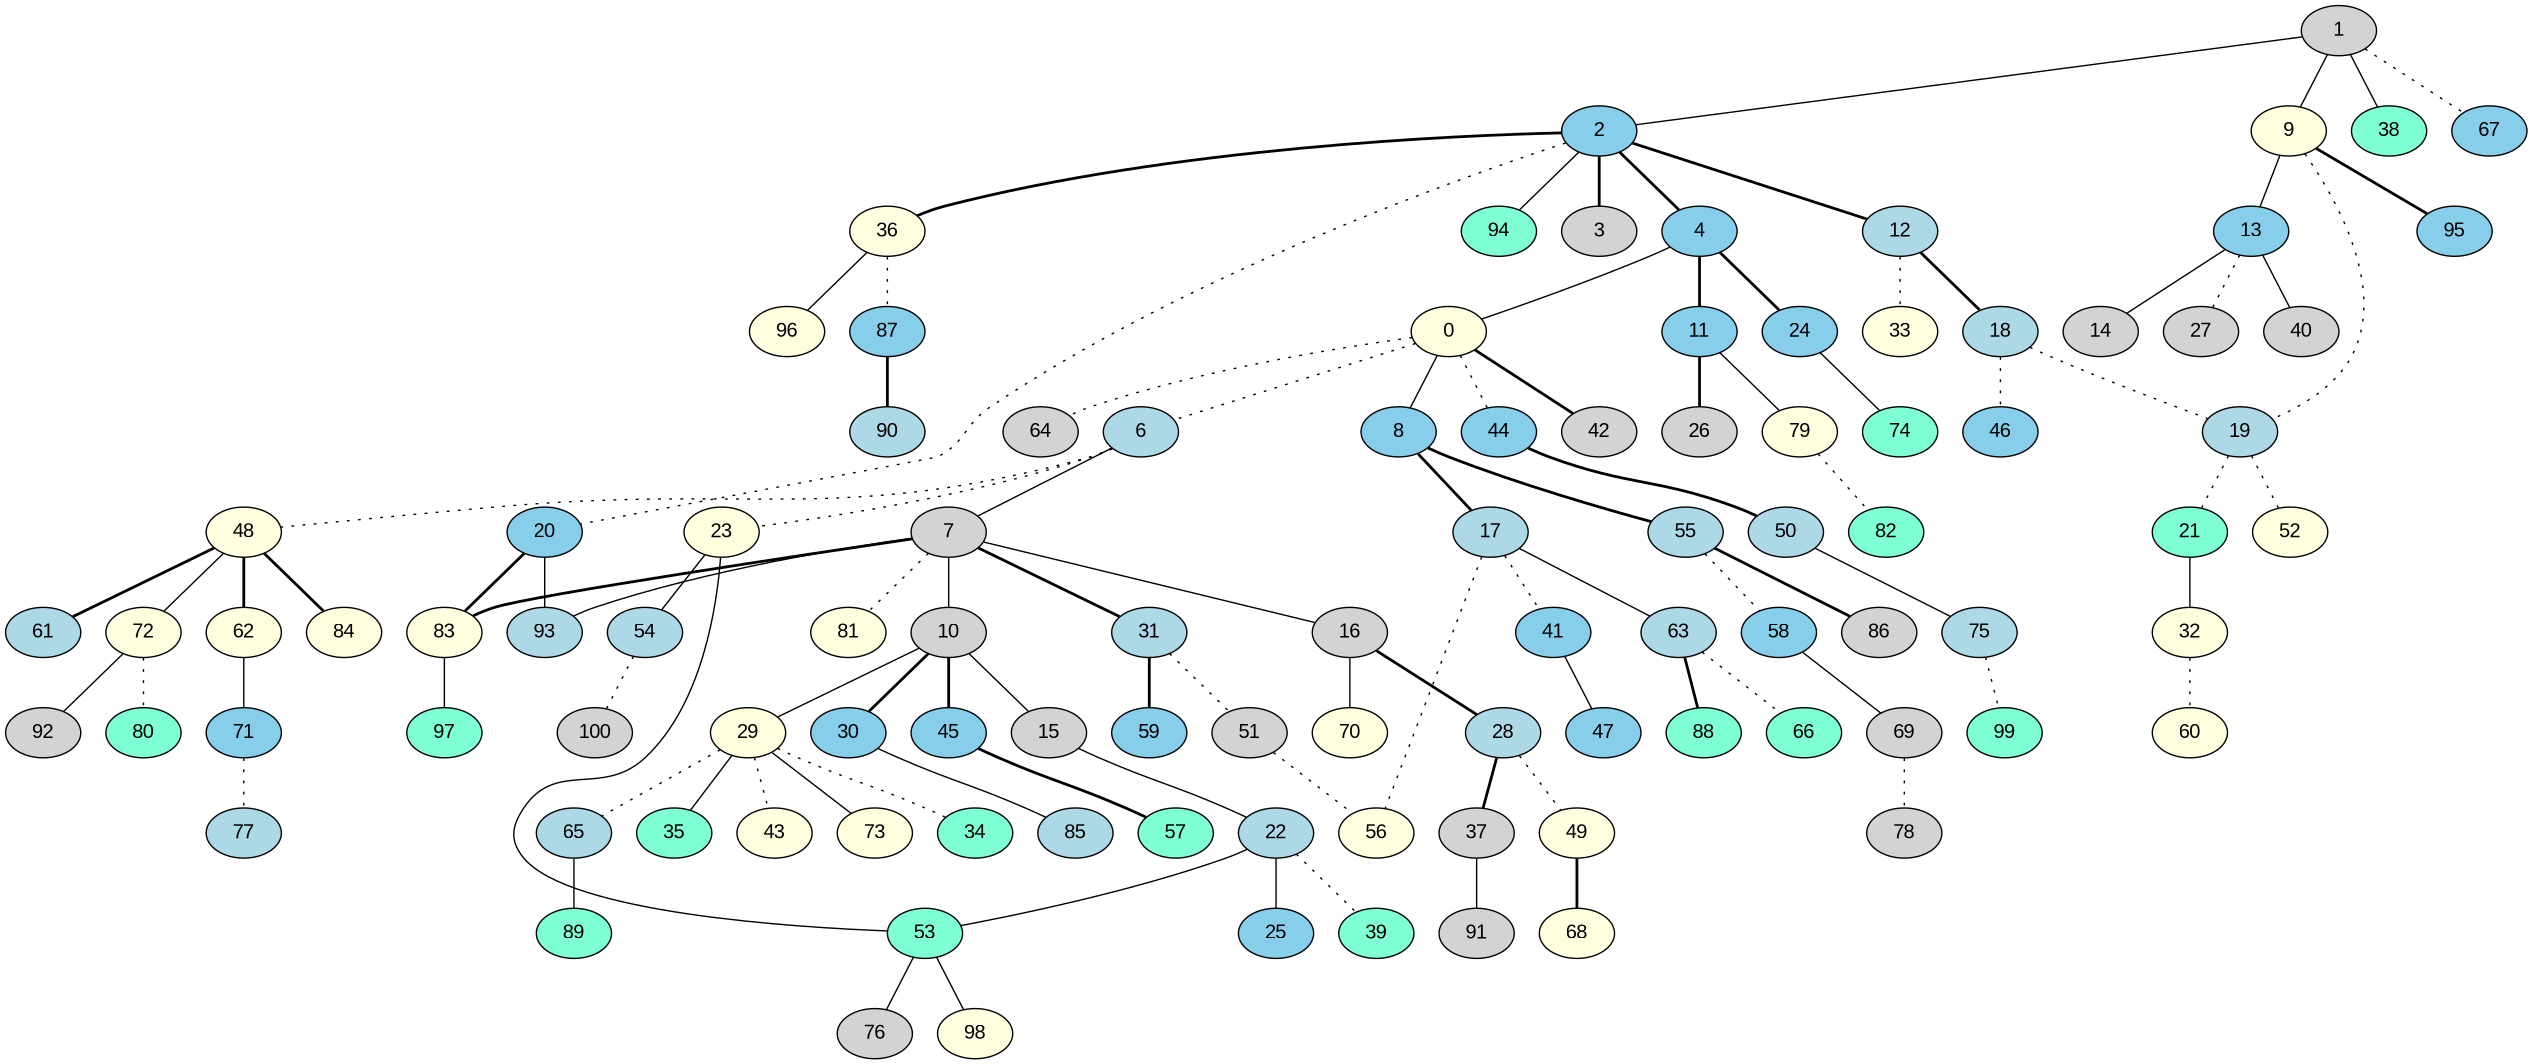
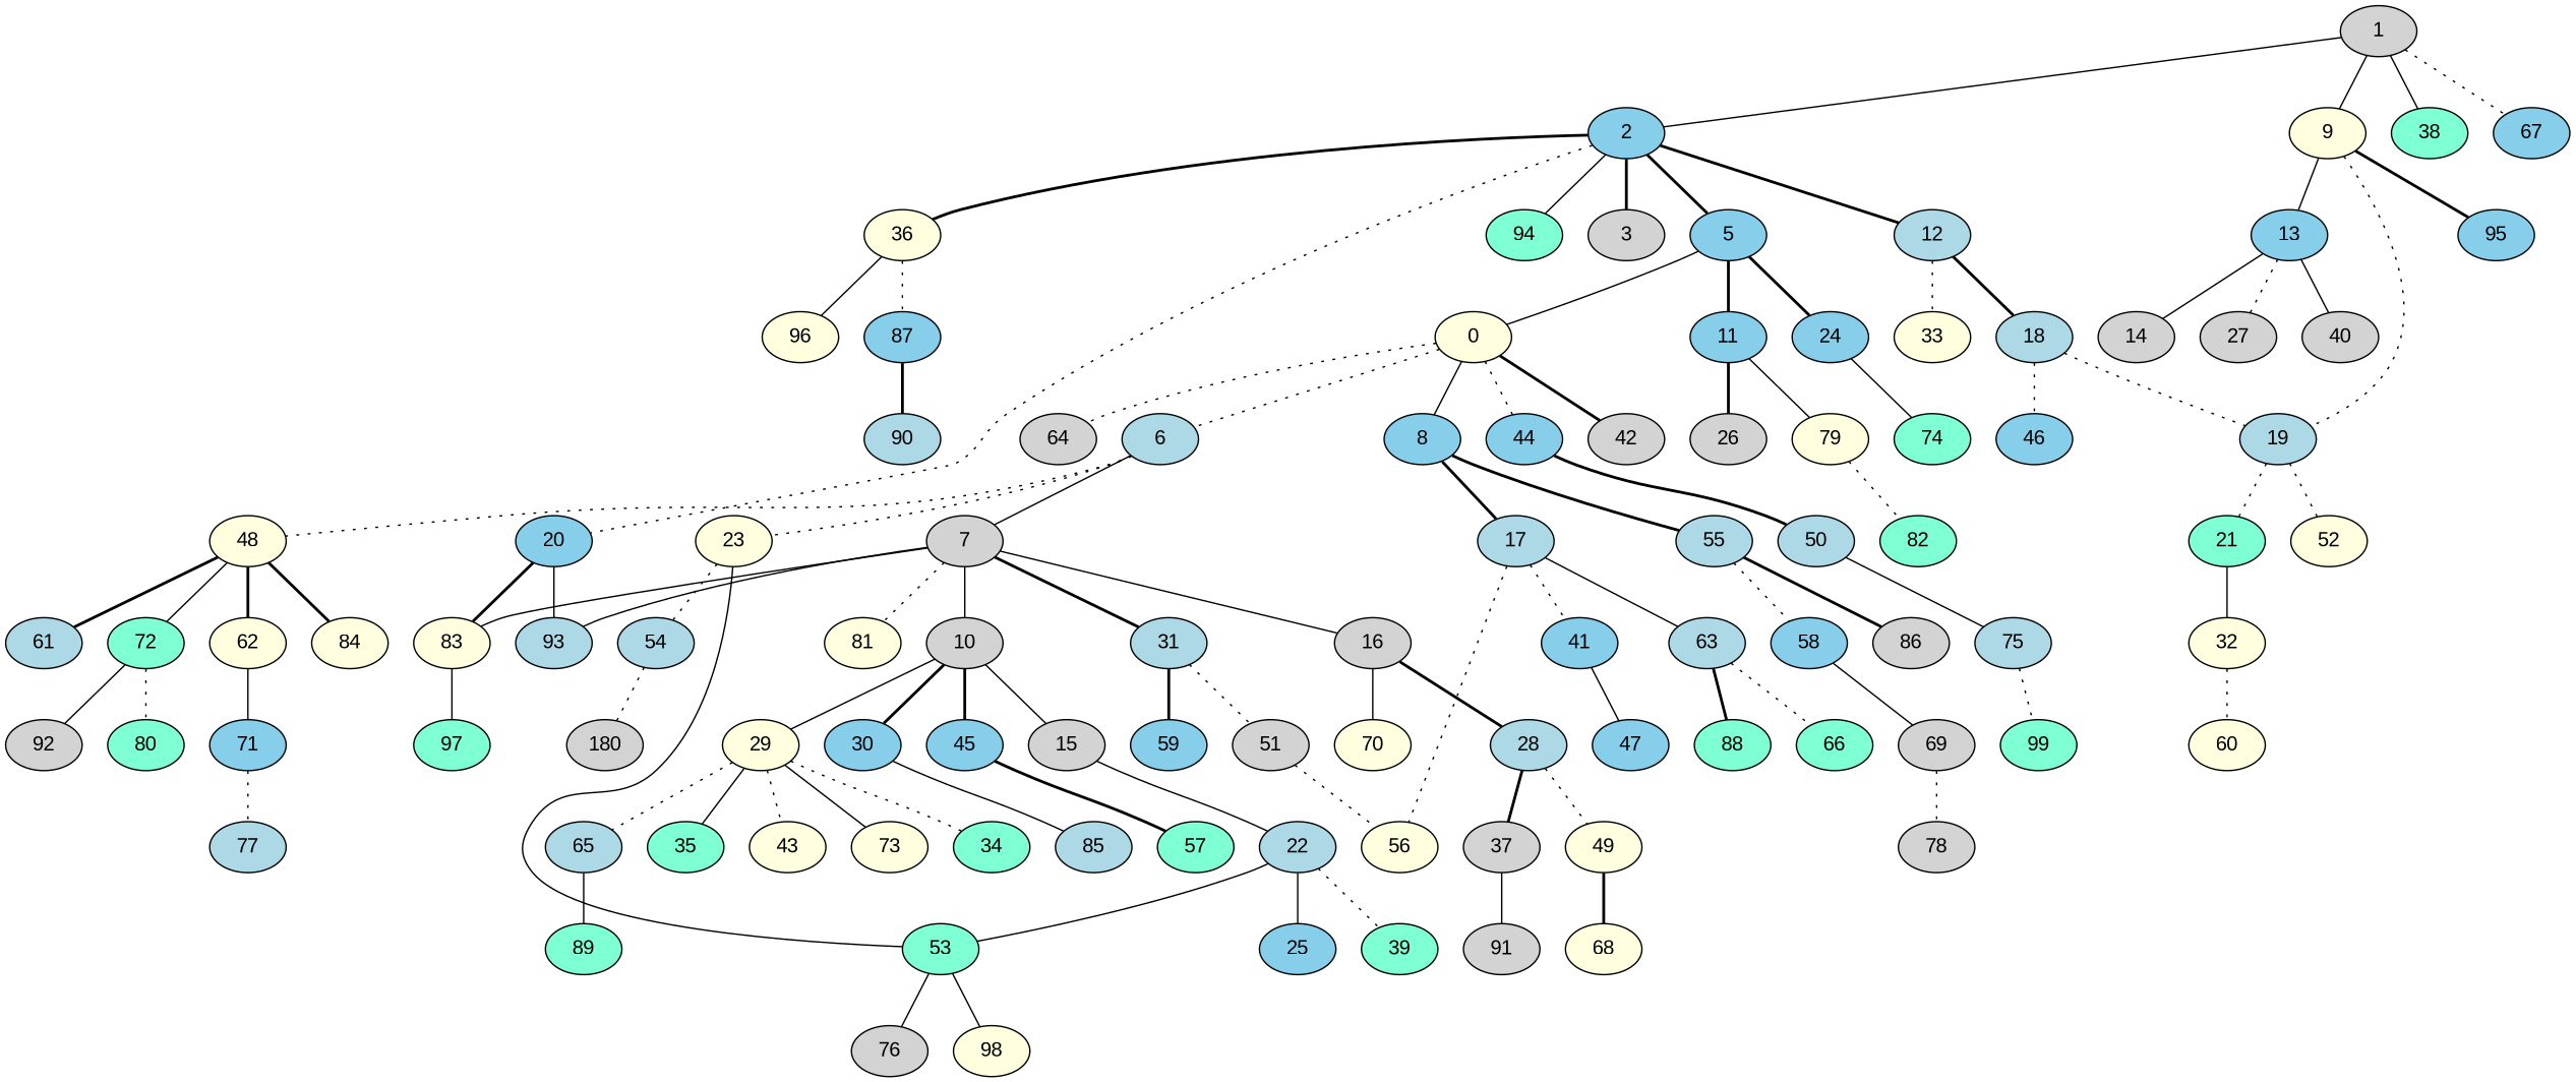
  graph {
    fontname="Liberation Sans"
    node [fillcolor=lightyellow fontname="Liberation Sans" style=filled]
    edge [fontname="Liberation Sans" style=solid]
    1 [fillcolor=lightgrey]
    2 [fillcolor=skyblue]
    9
    38 [fillcolor=aquamarine]
    67 [fillcolor=skyblue]
    3 [fillcolor=lightgrey]
-   4 [fillcolor=skyblue]
+   4 [fillcolor=skyblue label=5]
    12 [fillcolor=lightblue]
    20 [fillcolor=skyblue]
    36
    94 [fillcolor=aquamarine]
    13 [fillcolor=skyblue]
    19 [fillcolor=lightblue]
    95 [fillcolor=skyblue]
    n15 [label=0]
    11 [fillcolor=skyblue]
    24 [fillcolor=skyblue]
    18 [fillcolor=lightblue]
    33
    83
    93 [fillcolor=lightblue]
    87 [fillcolor=skyblue]
    96
    14 [fillcolor=lightgrey]
    27 [fillcolor=lightgrey]
    40 [fillcolor=lightgrey]
    21 [fillcolor=aquamarine]
    52
    6 [fillcolor=lightblue]
    8 [fillcolor=skyblue]
    42 [fillcolor=lightgrey]
    44 [fillcolor=skyblue]
    64 [fillcolor=lightgrey]
    26 [fillcolor=lightgrey]
    79
    74 [fillcolor=aquamarine]
    46 [fillcolor=skyblue]
    97 [fillcolor=aquamarine]
    90 [fillcolor=lightblue]
    7 [fillcolor=lightgrey]
    23
    48
    17 [fillcolor=lightblue]
    55 [fillcolor=lightblue]
    50 [fillcolor=lightblue]
    82 [fillcolor=aquamarine]
    10 [fillcolor=lightgrey]
    16 [fillcolor=lightgrey]
    31 [fillcolor=lightblue]
    81
    53 [fillcolor=aquamarine]
    54 [fillcolor=lightblue]
    61 [fillcolor=lightblue]
    62
-   72
+   72 [fillcolor=aquamarine]
    84
    41 [fillcolor=skyblue]
    56
    63 [fillcolor=lightblue]
    58 [fillcolor=skyblue]
    86 [fillcolor=lightgrey]
    75 [fillcolor=lightblue]
    15 [fillcolor=lightgrey]
    29
    30 [fillcolor=skyblue]
    45 [fillcolor=skyblue]
    28 [fillcolor=lightblue]
    70
    51 [fillcolor=lightgrey]
    59 [fillcolor=skyblue]
    76 [fillcolor=lightgrey]
    98
-   100 [fillcolor=lightgrey]
+   100 [fillcolor=lightgrey label=180]
    71 [fillcolor=skyblue]
    80 [fillcolor=aquamarine]
    92 [fillcolor=lightgrey]
    22 [fillcolor=lightblue]
    34 [fillcolor=aquamarine]
    35 [fillcolor=aquamarine]
    43
    65 [fillcolor=lightblue]
    73
    85 [fillcolor=lightblue]
    57 [fillcolor=aquamarine]
    37 [fillcolor=lightgrey]
    49
    47 [fillcolor=skyblue]
    66 [fillcolor=aquamarine]
    88 [fillcolor=aquamarine]
    69 [fillcolor=lightgrey]
    32
    25 [fillcolor=skyblue]
    39 [fillcolor=aquamarine]
    89 [fillcolor=aquamarine]
    91 [fillcolor=lightgrey]
    68
    60
    99 [fillcolor=aquamarine]
    77 [fillcolor=lightblue]
    78 [fillcolor=lightgrey]
    1 -- 2
    1 -- 9
    1 -- 38
    1 -- 67 [style=dotted]
    2 -- 3 [style=bold]
    2 -- 4 [style=bold]
    2 -- 12 [style=bold]
    2 -- 20 [style=dotted]
    2 -- 36 [style=bold]
    2 -- 94
    9 -- 13
    9 -- 19 [style=dotted]
    9 -- 95 [style=bold]
    4 -- n15
    4 -- 11 [style=bold]
    4 -- 24 [style=bold]
    12 -- 18 [style=bold]
    12 -- 33 [style=dotted]
    20 -- 83 [style=bold]
    20 -- 93
    36 -- 87 [style=dotted]
    36 -- 96
    13 -- 14
    13 -- 27 [style=dotted]
    13 -- 40
    19 -- 21 [style=dotted]
    19 -- 52 [style=dotted]
    n15 -- 6 [style=dotted]
    n15 -- 8
    n15 -- 42 [style=bold]
    n15 -- 44 [style=dotted]
    n15 -- 64 [style=dotted]
    11 -- 26 [style=bold]
    11 -- 79
    24 -- 74
    18 -- 19 [style=dotted]
    18 -- 46 [style=dotted]
    83 -- 97
    87 -- 90 [style=bold]
    21 -- 32
    6 -- 7
    6 -- 23 [style=dotted]
    6 -- 48 [style=dotted]
    8 -- 17 [style=bold]
    8 -- 55 [style=bold]
    44 -- 50 [style=bold]
    79 -- 82 [style=dotted]
-   7 -- 83 [style=bold]
+   7 -- 83
    7 -- 93
    7 -- 10
    7 -- 16
    7 -- 31 [style=bold]
    7 -- 81 [style=dotted]
    23 -- 53
-   23 -- 54
+   23 -- 54 [style=dotted]
    48 -- 61 [style=bold]
    48 -- 62 [style=bold]
    48 -- 72
    48 -- 84 [style=bold]
    17 -- 41 [style=dotted]
    17 -- 56 [style=dotted]
    17 -- 63
    55 -- 58 [style=dotted]
    55 -- 86 [style=bold]
    50 -- 75
    10 -- 15
    10 -- 29
    10 -- 30 [style=bold]
    10 -- 45 [style=bold]
    16 -- 28 [style=bold]
    16 -- 70
    31 -- 51 [style=dotted]
    31 -- 59 [style=bold]
    53 -- 76
    53 -- 98
    54 -- 100 [style=dotted]
    62 -- 71
    72 -- 80 [style=dotted]
    72 -- 92
    41 -- 47
    63 -- 66 [style=dotted]
    63 -- 88 [style=bold]
    58 -- 69
    75 -- 99 [style=dotted]
    15 -- 22
    29 -- 34 [style=dotted]
    29 -- 35
    29 -- 43 [style=dotted]
    29 -- 65 [style=dotted]
    29 -- 73
    30 -- 85
    45 -- 57 [style=bold]
    28 -- 37 [style=bold]
    28 -- 49 [style=dotted]
    51 -- 56 [style=dotted]
    71 -- 77 [style=dotted]
    22 -- 53
    22 -- 25
    22 -- 39 [style=dotted]
    65 -- 89
    37 -- 91
    49 -- 68 [style=bold]
    69 -- 78 [style=dotted]
    32 -- 60 [style=dotted]
  }
